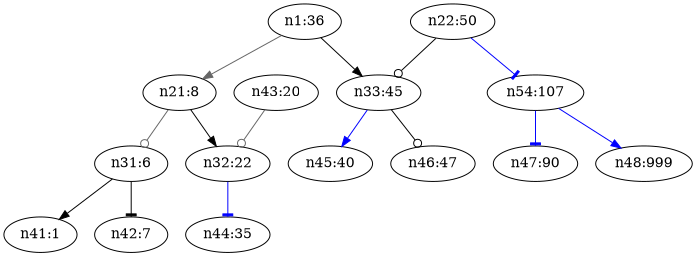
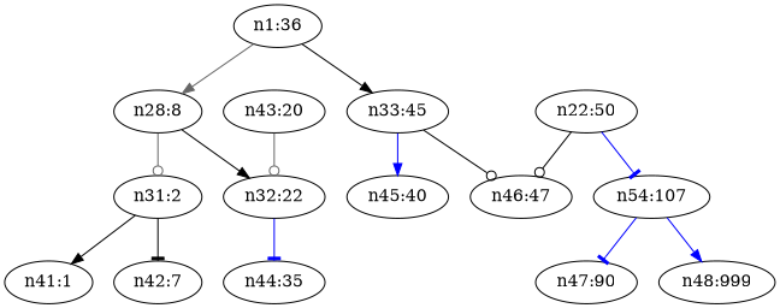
  digraph {
    edge [arrowhead=normal color=black]
    n1 [label="n1:36"]
-   n2 [label="n21:8"]
+   n2 [label="n28:8"]
    n3 [label="n33:45"]
-   n4 [label="n31:6"]
+   n4 [label="n31:2"]
    n5 [label="n32:22"]
    n6 [label="n22:50"]
    n7 [label="n54:107"]
    n8 [label="n41:1"]
    n9 [label="n42:7"]
    n10 [label="n44:35"]
    n11 [label="n45:40"]
    n12 [label="n46:47"]
    n13 [label="n47:90"]
    n14 [label="n48:999"]
    n15 [label="n43:20"]
    n1 -> n2 [color=gray40]
    n1 -> n3
    n2 -> n4 [arrowhead=odot color=gray40]
    n2 -> n5
    n3 -> n11 [color=blue]
    n3 -> n12 [arrowhead=odot]
    n4 -> n8
    n4 -> n9 [arrowhead=tee]
    n5 -> n10 [arrowhead=tee color=blue]
-   n6 -> n3 [arrowhead=odot]
+   n6 -> n12 [arrowhead=odot]
    n6 -> n7 [arrowhead=tee color=blue]
    n7 -> n13 [arrowhead=tee color=blue]
    n7 -> n14 [color=blue]
    n15 -> n5 [arrowhead=odot color=gray40]
  }
